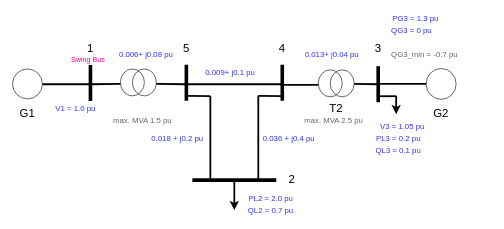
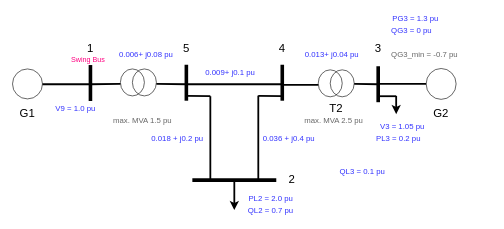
  <mxCell id="0" />
  <mxCell id="1" parent="0" />
  <mxCell id="2" value="" style="ellipse;whiteSpace=wrap;html=1;" vertex="1" parent="1"><mxGeometry x="20" y="114.5" width="50" height="50" as="geometry" /></mxCell>
  <mxCell id="3" value="" style="endArrow=none;html=1;strokeWidth=3;" edge="1" parent="1"><mxGeometry width="50" height="50" relative="1" as="geometry"><mxPoint x="70" y="140" as="sourcePoint" /><mxPoint x="150" y="140" as="targetPoint" /></mxGeometry></mxCell>
  <mxCell id="4" value="" style="group" vertex="1" connectable="0" parent="1"><mxGeometry x="200" y="114.5" width="60" height="45" as="geometry" /></mxCell>
  <mxCell id="5" value="" style="ellipse;whiteSpace=wrap;html=1;fillColor=none;" vertex="1" parent="4"><mxGeometry width="40" height="45" as="geometry" /></mxCell>
  <mxCell id="6" value="" style="ellipse;whiteSpace=wrap;html=1;fillColor=none;" vertex="1" parent="4"><mxGeometry x="20" width="40" height="45" as="geometry" /></mxCell>
  <mxCell id="7" value="" style="endArrow=none;html=1;strokeWidth=3;entryX=0;entryY=0.556;entryDx=0;entryDy=0;entryPerimeter=0;" edge="1" parent="4" target="5"><mxGeometry width="50" height="50" relative="1" as="geometry"><mxPoint x="-50" y="25.5" as="sourcePoint" /><mxPoint x="-10" y="22" as="targetPoint" /></mxGeometry></mxCell>
  <mxCell id="8" value="" style="endArrow=none;html=1;strokeWidth=3;exitX=1;exitY=0.556;exitDx=0;exitDy=0;exitPerimeter=0;" edge="1" parent="1" source="6"><mxGeometry width="50" height="50" relative="1" as="geometry"><mxPoint x="160" y="150" as="sourcePoint" /><mxPoint x="310" y="140" as="targetPoint" /></mxGeometry></mxCell>
  <mxCell id="9" value="" style="endArrow=none;html=1;strokeWidth=6;" edge="1" parent="1"><mxGeometry width="50" height="50" relative="1" as="geometry"><mxPoint x="150" y="168" as="sourcePoint" /><mxPoint x="150" y="108" as="targetPoint" /></mxGeometry></mxCell>
  <mxCell id="10" value="" style="endArrow=none;html=1;strokeWidth=6;" edge="1" parent="1"><mxGeometry width="50" height="50" relative="1" as="geometry"><mxPoint x="310" y="167.5" as="sourcePoint" /><mxPoint x="310" y="107.5" as="targetPoint" /></mxGeometry></mxCell>
  <mxCell id="11" value="" style="endArrow=none;html=1;strokeWidth=6;" edge="1" parent="1"><mxGeometry width="50" height="50" relative="1" as="geometry"><mxPoint x="470" y="167.5" as="sourcePoint" /><mxPoint x="470" y="107.5" as="targetPoint" /></mxGeometry></mxCell>
  <mxCell id="12" value="" style="endArrow=none;html=1;strokeWidth=6;" edge="1" parent="1"><mxGeometry width="50" height="50" relative="1" as="geometry"><mxPoint x="630" y="170" as="sourcePoint" /><mxPoint x="630" y="110" as="targetPoint" /></mxGeometry></mxCell>
  <mxCell id="13" value="" style="group" vertex="1" connectable="0" parent="1"><mxGeometry x="530" y="116" width="60" height="45" as="geometry" /></mxCell>
  <mxCell id="14" value="" style="ellipse;whiteSpace=wrap;html=1;fillColor=none;" vertex="1" parent="13"><mxGeometry width="40" height="45" as="geometry" /></mxCell>
  <mxCell id="15" value="" style="ellipse;whiteSpace=wrap;html=1;fillColor=none;" vertex="1" parent="13"><mxGeometry x="20" width="40" height="45" as="geometry" /></mxCell>
  <mxCell id="16" value="" style="endArrow=none;html=1;strokeWidth=3;entryX=0;entryY=0.556;entryDx=0;entryDy=0;entryPerimeter=0;" edge="1" parent="13" target="14"><mxGeometry width="50" height="50" relative="1" as="geometry"><mxPoint x="-60" y="25" as="sourcePoint" /><mxPoint x="-10" y="22" as="targetPoint" /></mxGeometry></mxCell>
  <mxCell id="17" value="" style="endArrow=none;html=1;strokeWidth=3;exitX=1;exitY=0.556;exitDx=0;exitDy=0;exitPerimeter=0;" edge="1" parent="1"><mxGeometry width="50" height="50" relative="1" as="geometry"><mxPoint x="590" y="139.5" as="sourcePoint" /><mxPoint x="630" y="140" as="targetPoint" /></mxGeometry></mxCell>
  <mxCell id="18" value="" style="endArrow=none;html=1;strokeWidth=3;" edge="1" parent="1"><mxGeometry width="50" height="50" relative="1" as="geometry"><mxPoint x="310" y="140" as="sourcePoint" /><mxPoint x="470" y="140" as="targetPoint" /></mxGeometry></mxCell>
  <mxCell id="19" value="" style="endArrow=none;html=1;strokeWidth=3;" edge="1" parent="1"><mxGeometry width="50" height="50" relative="1" as="geometry"><mxPoint x="310" y="159.5" as="sourcePoint" /><mxPoint x="350" y="160" as="targetPoint" /></mxGeometry></mxCell>
  <mxCell id="20" value="" style="endArrow=none;html=1;strokeWidth=3;" edge="1" parent="1"><mxGeometry width="50" height="50" relative="1" as="geometry"><mxPoint x="430" y="159.5" as="sourcePoint" /><mxPoint x="470" y="160" as="targetPoint" /></mxGeometry></mxCell>
  <mxCell id="21" value="" style="endArrow=none;html=1;strokeWidth=3;" edge="1" parent="1"><mxGeometry width="50" height="50" relative="1" as="geometry"><mxPoint x="430" y="159" as="sourcePoint" /><mxPoint x="430" y="299" as="targetPoint" /></mxGeometry></mxCell>
  <mxCell id="22" value="" style="endArrow=none;html=1;strokeWidth=3;" edge="1" parent="1"><mxGeometry width="50" height="50" relative="1" as="geometry"><mxPoint x="350" y="160" as="sourcePoint" /><mxPoint x="350" y="300" as="targetPoint" /></mxGeometry></mxCell>
  <mxCell id="23" value="" style="endArrow=none;html=1;strokeWidth=6;" edge="1" parent="1"><mxGeometry width="50" height="50" relative="1" as="geometry"><mxPoint x="460" y="300" as="sourcePoint" /><mxPoint x="320" y="300" as="targetPoint" /></mxGeometry></mxCell>
  <mxCell id="24" value="" style="ellipse;whiteSpace=wrap;html=1;" vertex="1" parent="1"><mxGeometry x="710" y="113.75" width="50" height="51.5" as="geometry" /></mxCell>
  <mxCell id="25" value="" style="endArrow=none;html=1;strokeWidth=3;entryX=0;entryY=0.5;entryDx=0;entryDy=0;" edge="1" parent="1" target="24"><mxGeometry width="50" height="50" relative="1" as="geometry"><mxPoint x="630" y="139.5" as="sourcePoint" /><mxPoint x="700" y="140" as="targetPoint" /></mxGeometry></mxCell>
  <mxCell id="26" value="" style="endArrow=classic;html=1;strokeWidth=3;" edge="1" parent="1"><mxGeometry width="50" height="50" relative="1" as="geometry"><mxPoint x="390" y="300" as="sourcePoint" /><mxPoint x="390" y="350" as="targetPoint" /></mxGeometry></mxCell>
  <mxCell id="27" value="&lt;font style=&quot;font-size: 19px&quot;&gt;1&lt;/font&gt;" style="text;html=1;strokeColor=none;fillColor=none;align=center;verticalAlign=middle;whiteSpace=wrap;rounded=0;strokeWidth=3;" vertex="1" parent="1"><mxGeometry x="130" y="70" width="40" height="20" as="geometry" /></mxCell>
  <mxCell id="28" value="&lt;font style=&quot;font-size: 19px&quot;&gt;5&lt;/font&gt;" style="text;html=1;strokeColor=none;fillColor=none;align=center;verticalAlign=middle;whiteSpace=wrap;rounded=0;strokeWidth=3;" vertex="1" parent="1"><mxGeometry x="290" y="70" width="40" height="20" as="geometry" /></mxCell>
  <mxCell id="29" value="&lt;font style=&quot;font-size: 19px&quot;&gt;4&lt;/font&gt;" style="text;html=1;strokeColor=none;fillColor=none;align=center;verticalAlign=middle;whiteSpace=wrap;rounded=0;strokeWidth=3;" vertex="1" parent="1"><mxGeometry x="450" y="70" width="40" height="20" as="geometry" /></mxCell>
  <mxCell id="30" value="&lt;font style=&quot;font-size: 19px&quot;&gt;3&lt;/font&gt;" style="text;html=1;strokeColor=none;fillColor=none;align=center;verticalAlign=middle;whiteSpace=wrap;rounded=0;strokeWidth=3;" vertex="1" parent="1"><mxGeometry x="610" y="70" width="40" height="20" as="geometry" /></mxCell>
  <mxCell id="31" value="&lt;font style=&quot;font-size: 19px&quot;&gt;G1&lt;/font&gt;" style="text;html=1;strokeColor=none;fillColor=none;align=center;verticalAlign=middle;whiteSpace=wrap;rounded=0;strokeWidth=3;" vertex="1" parent="1"><mxGeometry x="25" y="180" width="40" height="20" as="geometry" /></mxCell>
  <mxCell id="32" value="&lt;font style=&quot;font-size: 19px&quot;&gt;T2&lt;/font&gt;" style="text;html=1;strokeColor=none;fillColor=none;align=center;verticalAlign=middle;whiteSpace=wrap;rounded=0;strokeWidth=3;" vertex="1" parent="1"><mxGeometry x="540" y="170" width="40" height="20" as="geometry" /></mxCell>
  <mxCell id="33" value="&lt;font style=&quot;font-size: 19px&quot;&gt;G2&lt;/font&gt;" style="text;html=1;strokeColor=none;fillColor=none;align=center;verticalAlign=middle;whiteSpace=wrap;rounded=0;strokeWidth=3;" vertex="1" parent="1"><mxGeometry x="715" y="180" width="40" height="20" as="geometry" /></mxCell>
  <mxCell id="34" value="" style="endArrow=classic;html=1;strokeWidth=3;" edge="1" parent="1"><mxGeometry width="50" height="50" relative="1" as="geometry"><mxPoint x="660" y="159.5" as="sourcePoint" /><mxPoint x="660" y="190" as="targetPoint" /></mxGeometry></mxCell>
  <mxCell id="35" value="" style="endArrow=none;html=1;strokeWidth=3;" edge="1" parent="1"><mxGeometry width="50" height="50" relative="1" as="geometry"><mxPoint x="630" y="160" as="sourcePoint" /><mxPoint x="660" y="160" as="targetPoint" /></mxGeometry></mxCell>
  <mxCell id="36" value="&lt;font style=&quot;font-size: 12px;&quot;&gt;Swing Bus&lt;/font&gt;" style="text;html=1;strokeColor=none;fillColor=none;align=left;verticalAlign=middle;whiteSpace=wrap;rounded=0;strokeWidth=3;fontColor=#FF0080;fontSize=12;fontStyle=0" vertex="1" parent="1"><mxGeometry x="116" y="90" width="121" height="20" as="geometry" /></mxCell>
- <mxCell id="37" value="&lt;font style=&quot;font-size: 13px;&quot;&gt;V1 = 1.0 pu&lt;/font&gt;" style="text;html=1;strokeColor=none;fillColor=none;align=left;verticalAlign=middle;whiteSpace=wrap;rounded=0;strokeWidth=3;fontColor=#3333FF;fontSize=13;" vertex="1" parent="1"><mxGeometry x="90" y="170" width="80" height="20" as="geometry" /></mxCell>
+ <mxCell id="37" value="&lt;font style=&quot;font-size: 13px;&quot;&gt;V9 = 1.0 pu&lt;/font&gt;" style="text;html=1;strokeColor=none;fillColor=none;align=left;verticalAlign=middle;whiteSpace=wrap;rounded=0;strokeWidth=3;fontColor=#3333FF;fontSize=13;" vertex="1" parent="1"><mxGeometry x="90" y="170" width="80" height="20" as="geometry" /></mxCell>
  <mxCell id="38" value="&lt;font style=&quot;font-size: 13px;&quot;&gt;V3 = 1.05 pu&lt;/font&gt;" style="text;html=1;strokeColor=none;fillColor=none;align=center;verticalAlign=middle;whiteSpace=wrap;rounded=0;strokeWidth=3;fontColor=#3333FF;fontSize=13;" vertex="1" parent="1"><mxGeometry x="610" y="200" width="121" height="20" as="geometry" /></mxCell>
  <mxCell id="39" value="&lt;font style=&quot;font-size: 13px;&quot;&gt;PG3 = 1.3 pu&lt;/font&gt;" style="text;html=1;strokeColor=none;fillColor=none;align=left;verticalAlign=middle;whiteSpace=wrap;rounded=0;strokeWidth=3;fontColor=#3333FF;fontSize=13;" vertex="1" parent="1"><mxGeometry x="652" y="20" width="166" height="20" as="geometry" /></mxCell>
  <mxCell id="40" value="&lt;font style=&quot;font-size: 13px;&quot;&gt;QG3 = 0 pu&lt;/font&gt;" style="text;html=1;strokeColor=none;fillColor=none;align=left;verticalAlign=middle;whiteSpace=wrap;rounded=0;strokeWidth=3;fontColor=#3333FF;fontSize=13;" vertex="1" parent="1"><mxGeometry x="650" y="40" width="106" height="20" as="geometry" /></mxCell>
  <mxCell id="41" value="&lt;font style=&quot;font-size: 13px;&quot;&gt;PL3 = 0.2 pu&lt;/font&gt;" style="text;html=1;strokeColor=none;fillColor=none;align=left;verticalAlign=middle;whiteSpace=wrap;rounded=0;strokeWidth=3;fontColor=#3333FF;fontSize=13;" vertex="1" parent="1"><mxGeometry x="625" y="220" width="166" height="20" as="geometry" /></mxCell>
- <mxCell id="42" value="&lt;font style=&quot;font-size: 13px;&quot;&gt;QL3 = 0.1 pu&lt;/font&gt;" style="text;html=1;strokeColor=none;fillColor=none;align=left;verticalAlign=middle;whiteSpace=wrap;rounded=0;strokeWidth=3;fontColor=#3333FF;fontSize=13;" vertex="1" parent="1"><mxGeometry x="624" y="240" width="166" height="20" as="geometry" /></mxCell>
+ <mxCell id="42" value="&lt;font style=&quot;font-size: 13px;&quot;&gt;QL3 = 0.1 pu&lt;/font&gt;" style="text;html=1;strokeColor=none;fillColor=none;align=left;verticalAlign=middle;whiteSpace=wrap;rounded=0;strokeWidth=3;fontColor=#3333FF;fontSize=13;" vertex="1" parent="1"><mxGeometry x="564" y="275" width="166" height="20" as="geometry" /></mxCell>
  <mxCell id="43" value="&lt;font style=&quot;font-size: 13px;&quot;&gt;QG3_min = -0.7 pu&lt;/font&gt;" style="text;html=1;strokeColor=none;fillColor=none;align=left;verticalAlign=middle;whiteSpace=wrap;rounded=0;strokeWidth=3;fontColor=#666666;fontSize=13;" vertex="1" parent="1"><mxGeometry x="650" y="80" width="166" height="20" as="geometry" /></mxCell>
  <mxCell id="44" value="&lt;font style=&quot;font-size: 19px&quot;&gt;2&lt;/font&gt;" style="text;html=1;strokeColor=none;fillColor=none;align=center;verticalAlign=middle;whiteSpace=wrap;rounded=0;strokeWidth=3;" vertex="1" parent="1"><mxGeometry x="466" y="290" width="40" height="20" as="geometry" /></mxCell>
  <mxCell id="45" value="&lt;font style=&quot;font-size: 13px&quot;&gt;PL2 = 2.0 pu&lt;/font&gt;" style="text;html=1;strokeColor=none;fillColor=none;align=left;verticalAlign=middle;whiteSpace=wrap;rounded=0;strokeWidth=3;fontColor=#3333FF;fontSize=13;" vertex="1" parent="1"><mxGeometry x="412" y="320" width="166" height="20" as="geometry" /></mxCell>
  <mxCell id="46" value="&lt;font style=&quot;font-size: 13px&quot;&gt;QL2 = 0.7 pu&lt;/font&gt;" style="text;html=1;strokeColor=none;fillColor=none;align=left;verticalAlign=middle;whiteSpace=wrap;rounded=0;strokeWidth=3;fontColor=#3333FF;fontSize=13;" vertex="1" parent="1"><mxGeometry x="411" y="340" width="166" height="20" as="geometry" /></mxCell>
  <mxCell id="47" value="&lt;font style=&quot;font-size: 13px&quot;&gt;0.036 + j0.4 pu&lt;/font&gt;" style="text;html=1;strokeColor=none;fillColor=none;align=left;verticalAlign=middle;whiteSpace=wrap;rounded=0;strokeWidth=3;fontColor=#3333FF;fontSize=13;" vertex="1" parent="1"><mxGeometry x="436" y="220" width="110" height="20" as="geometry" /></mxCell>
  <mxCell id="48" value="&lt;font style=&quot;font-size: 13px&quot;&gt;0.018 + j0.2 pu&lt;/font&gt;" style="text;html=1;strokeColor=none;fillColor=none;align=left;verticalAlign=middle;whiteSpace=wrap;rounded=0;strokeWidth=3;fontColor=#3333FF;fontSize=13;" vertex="1" parent="1"><mxGeometry x="250" y="220" width="110" height="20" as="geometry" /></mxCell>
  <mxCell id="49" value="&lt;font style=&quot;font-size: 13px&quot;&gt;0.009+ j0.1 pu&lt;/font&gt;" style="text;html=1;strokeColor=none;fillColor=none;align=left;verticalAlign=middle;whiteSpace=wrap;rounded=0;strokeWidth=3;fontColor=#3333FF;fontSize=13;" vertex="1" parent="1"><mxGeometry x="340" y="110" width="110" height="20" as="geometry" /></mxCell>
  <mxCell id="50" value="&lt;font style=&quot;font-size: 13px&quot;&gt;0.006+ j0.08 pu&lt;/font&gt;" style="text;html=1;strokeColor=none;fillColor=none;align=left;verticalAlign=middle;whiteSpace=wrap;rounded=0;strokeWidth=3;fontColor=#3333FF;fontSize=13;" vertex="1" parent="1"><mxGeometry x="196" y="80" width="110" height="20" as="geometry" /></mxCell>
  <mxCell id="51" value="&lt;font style=&quot;font-size: 13px&quot;&gt;0.013+ j0.04 pu&lt;/font&gt;" style="text;html=1;strokeColor=none;fillColor=none;align=left;verticalAlign=middle;whiteSpace=wrap;rounded=0;strokeWidth=3;fontColor=#3333FF;fontSize=13;" vertex="1" parent="1"><mxGeometry x="506" y="80" width="110" height="20" as="geometry" /></mxCell>
  <mxCell id="52" style="edgeStyle=orthogonalEdgeStyle;rounded=0;orthogonalLoop=1;jettySize=auto;html=1;exitX=0.5;exitY=1;exitDx=0;exitDy=0;strokeWidth=3;fontSize=13;fontColor=#FF0080;" edge="1" parent="1" source="51" target="51"><mxGeometry relative="1" as="geometry" /></mxCell>
  <mxCell id="53" value="&lt;font style=&quot;font-size: 13px&quot;&gt;max. MVA 2.5 pu&lt;/font&gt;" style="text;html=1;strokeColor=none;fillColor=none;align=left;verticalAlign=middle;whiteSpace=wrap;rounded=0;strokeWidth=3;fontColor=#666666;fontSize=13;" vertex="1" parent="1"><mxGeometry x="505" y="190" width="110" height="20" as="geometry" /></mxCell>
  <mxCell id="54" value="&lt;font style=&quot;font-size: 13px&quot;&gt;max. MVA 1.5 pu&lt;/font&gt;" style="text;html=1;strokeColor=none;fillColor=none;align=left;verticalAlign=middle;whiteSpace=wrap;rounded=0;strokeWidth=3;fontColor=#666666;fontSize=13;" vertex="1" parent="1"><mxGeometry x="186" y="190" width="110" height="20" as="geometry" /></mxCell>
